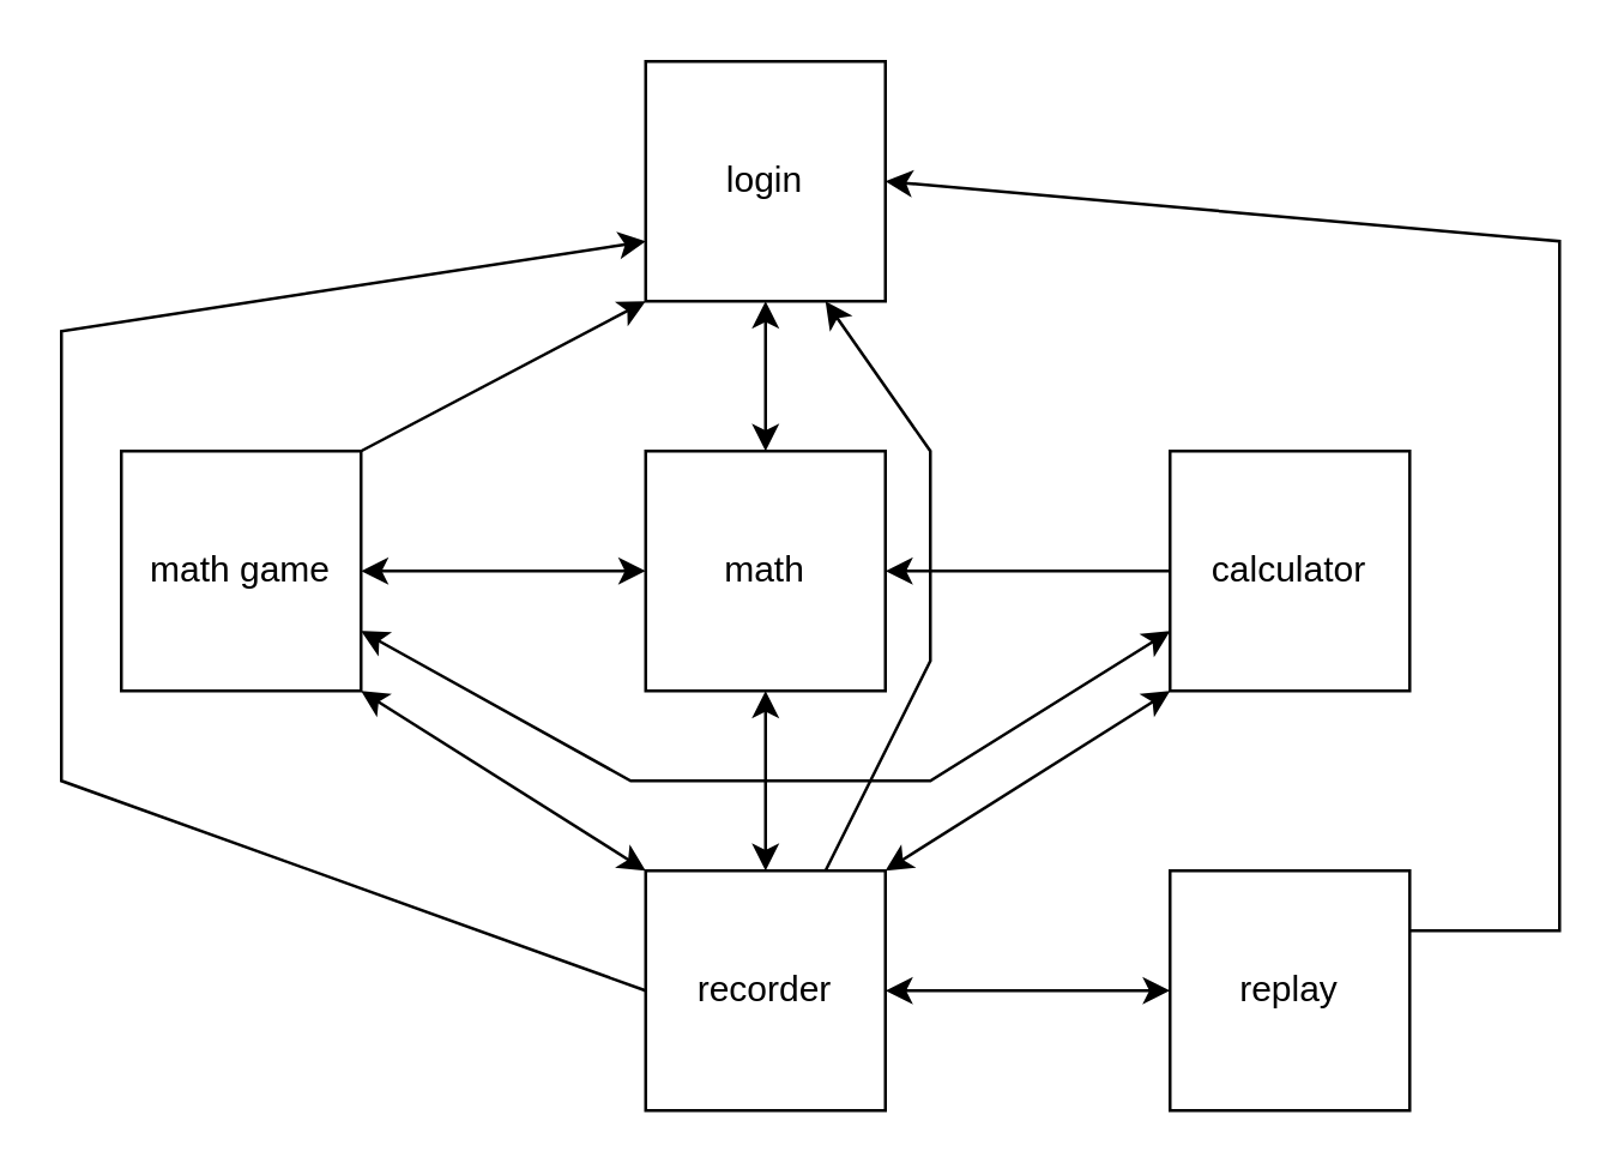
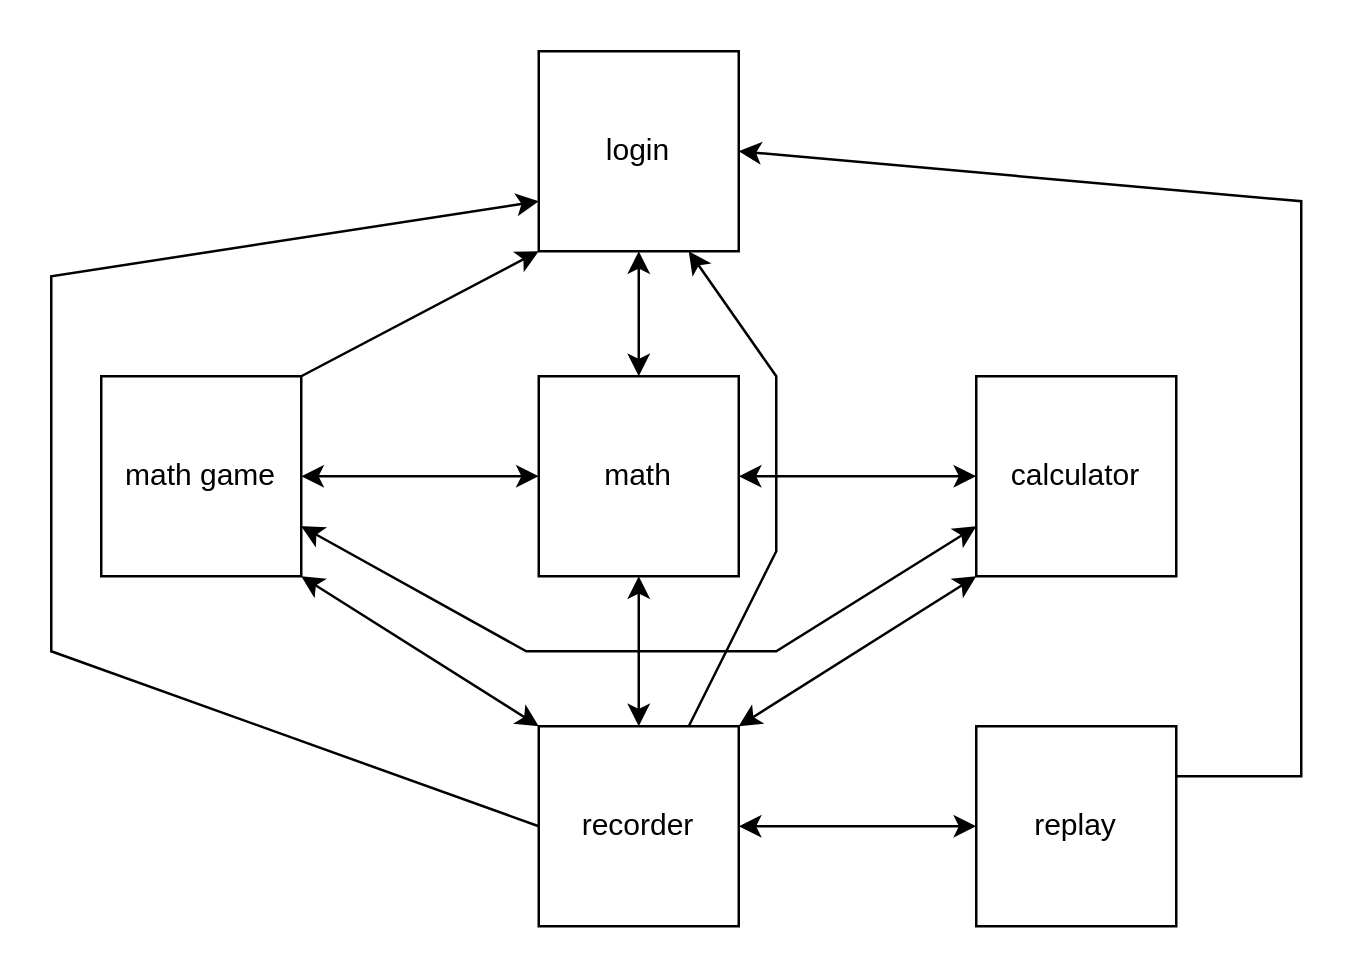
  <mxCell id="0" />
  <mxCell id="1" parent="0" />
  <mxCell id="2" value="recorder" style="whiteSpace=wrap;html=1;aspect=fixed;" vertex="1" parent="1"><mxGeometry x="215" y="290" width="80" height="80" as="geometry" /></mxCell>
  <mxCell id="3" value="login" style="whiteSpace=wrap;html=1;aspect=fixed;" vertex="1" parent="1"><mxGeometry x="215" y="20" width="80" height="80" as="geometry" /></mxCell>
  <mxCell id="4" value="math game" style="whiteSpace=wrap;html=1;aspect=fixed;" vertex="1" parent="1"><mxGeometry x="40" y="150" width="80" height="80" as="geometry" /></mxCell>
  <mxCell id="5" value="calculator" style="whiteSpace=wrap;html=1;aspect=fixed;" vertex="1" parent="1"><mxGeometry x="390" y="150" width="80" height="80" as="geometry" /></mxCell>
  <mxCell id="6" value="replay" style="whiteSpace=wrap;html=1;aspect=fixed;" vertex="1" parent="1"><mxGeometry x="390" y="290" width="80" height="80" as="geometry" /></mxCell>
  <mxCell id="7" value="math" style="whiteSpace=wrap;html=1;aspect=fixed;" vertex="1" parent="1"><mxGeometry x="215" y="150" width="80" height="80" as="geometry" /></mxCell>
  <mxCell id="8" value="" style="endArrow=classic;startArrow=classic;html=1;rounded=0;entryX=0.5;entryY=0;entryDx=0;entryDy=0;exitX=0.5;exitY=1;exitDx=0;exitDy=0;" edge="1" parent="1" source="7" target="2"><mxGeometry width="50" height="50" relative="1" as="geometry"><mxPoint x="220" y="260" as="sourcePoint" /><mxPoint x="260" y="210" as="targetPoint" /></mxGeometry></mxCell>
  <mxCell id="9" value="" style="endArrow=classic;startArrow=classic;html=1;rounded=0;entryX=0.5;entryY=1;entryDx=0;entryDy=0;exitX=0.5;exitY=0;exitDx=0;exitDy=0;" edge="1" parent="1" source="7" target="3"><mxGeometry width="50" height="50" relative="1" as="geometry"><mxPoint x="210" y="260" as="sourcePoint" /><mxPoint x="260" y="210" as="targetPoint" /></mxGeometry></mxCell>
  <mxCell id="10" value="" style="endArrow=classic;startArrow=classic;html=1;rounded=0;exitX=1;exitY=0.5;exitDx=0;exitDy=0;entryX=0;entryY=0.5;entryDx=0;entryDy=0;" edge="1" parent="1" source="4" target="7"><mxGeometry width="50" height="50" relative="1" as="geometry"><mxPoint x="210" y="260" as="sourcePoint" /><mxPoint x="260" y="210" as="targetPoint" /></mxGeometry></mxCell>
- <mxCell id="11" value="" style="endArrow=none;startArrow=classic;html=1;rounded=0;entryX=0;entryY=0.5;entryDx=0;entryDy=0;exitX=1;exitY=0.5;exitDx=0;exitDy=0;" edge="1" parent="1" source="7" target="5"><mxGeometry width="50" height="50" relative="1" as="geometry"><mxPoint x="210" y="260" as="sourcePoint" /><mxPoint x="260" y="210" as="targetPoint" /></mxGeometry></mxCell>
+ <mxCell id="11" value="" style="endArrow=classic;startArrow=classic;html=1;rounded=0;entryX=0;entryY=0.5;entryDx=0;entryDy=0;exitX=1;exitY=0.5;exitDx=0;exitDy=0;" edge="1" parent="1" source="7" target="5"><mxGeometry width="50" height="50" relative="1" as="geometry"><mxPoint x="210" y="260" as="sourcePoint" /><mxPoint x="260" y="210" as="targetPoint" /></mxGeometry></mxCell>
  <mxCell id="12" value="" style="endArrow=classic;startArrow=classic;html=1;rounded=0;entryX=0;entryY=0.5;entryDx=0;entryDy=0;exitX=1;exitY=0.5;exitDx=0;exitDy=0;" edge="1" parent="1" source="2" target="6"><mxGeometry width="50" height="50" relative="1" as="geometry"><mxPoint x="210" y="260" as="sourcePoint" /><mxPoint x="260" y="210" as="targetPoint" /></mxGeometry></mxCell>
  <mxCell id="13" value="" style="endArrow=classic;html=1;rounded=0;exitX=1;exitY=0;exitDx=0;exitDy=0;entryX=0;entryY=1;entryDx=0;entryDy=0;" edge="1" parent="1" source="4" target="3"><mxGeometry width="50" height="50" relative="1" as="geometry"><mxPoint x="210" y="260" as="sourcePoint" /><mxPoint x="260" y="210" as="targetPoint" /></mxGeometry></mxCell>
  <mxCell id="14" value="" style="endArrow=classic;html=1;rounded=0;exitX=0;exitY=0.5;exitDx=0;exitDy=0;entryX=0;entryY=0.75;entryDx=0;entryDy=0;" edge="1" parent="1" source="2" target="3"><mxGeometry width="50" height="50" relative="1" as="geometry"><mxPoint x="210" y="260" as="sourcePoint" /><mxPoint x="30" y="50" as="targetPoint" /><Array as="points"><mxPoint x="20" y="260" /><mxPoint x="20" y="110" /></Array></mxGeometry></mxCell>
  <mxCell id="15" value="" style="endArrow=classic;html=1;rounded=0;entryX=1;entryY=0.5;entryDx=0;entryDy=0;exitX=1;exitY=0.25;exitDx=0;exitDy=0;" edge="1" parent="1" source="6" target="3"><mxGeometry width="50" height="50" relative="1" as="geometry"><mxPoint x="210" y="260" as="sourcePoint" /><mxPoint x="260" y="210" as="targetPoint" /><Array as="points"><mxPoint x="520" y="310" /><mxPoint x="520" y="80" /></Array></mxGeometry></mxCell>
  <mxCell id="16" value="" style="endArrow=classic;startArrow=classic;html=1;rounded=0;exitX=1;exitY=1;exitDx=0;exitDy=0;entryX=0;entryY=0;entryDx=0;entryDy=0;" edge="1" parent="1" source="4" target="2"><mxGeometry width="50" height="50" relative="1" as="geometry"><mxPoint x="210" y="260" as="sourcePoint" /><mxPoint x="260" y="210" as="targetPoint" /></mxGeometry></mxCell>
  <mxCell id="17" value="" style="endArrow=classic;startArrow=classic;html=1;rounded=0;entryX=0;entryY=1;entryDx=0;entryDy=0;exitX=1;exitY=0;exitDx=0;exitDy=0;" edge="1" parent="1" source="2" target="5"><mxGeometry width="50" height="50" relative="1" as="geometry"><mxPoint x="210" y="260" as="sourcePoint" /><mxPoint x="260" y="210" as="targetPoint" /></mxGeometry></mxCell>
  <mxCell id="18" value="" style="endArrow=classic;startArrow=classic;html=1;rounded=0;exitX=1;exitY=0.75;exitDx=0;exitDy=0;entryX=0;entryY=0.75;entryDx=0;entryDy=0;" edge="1" parent="1" source="4" target="5"><mxGeometry width="50" height="50" relative="1" as="geometry"><mxPoint x="210" y="260" as="sourcePoint" /><mxPoint x="260" y="210" as="targetPoint" /><Array as="points"><mxPoint x="210" y="260" /><mxPoint x="310" y="260" /></Array></mxGeometry></mxCell>
  <mxCell id="19" value="" style="endArrow=classic;html=1;rounded=0;exitX=0.75;exitY=0;exitDx=0;exitDy=0;entryX=0.75;entryY=1;entryDx=0;entryDy=0;" edge="1" parent="1" source="2" target="3"><mxGeometry width="50" height="50" relative="1" as="geometry"><mxPoint x="270" y="270" as="sourcePoint" /><mxPoint x="260" y="210" as="targetPoint" /><Array as="points"><mxPoint x="310" y="220" /><mxPoint x="310" y="150" /></Array></mxGeometry></mxCell>
